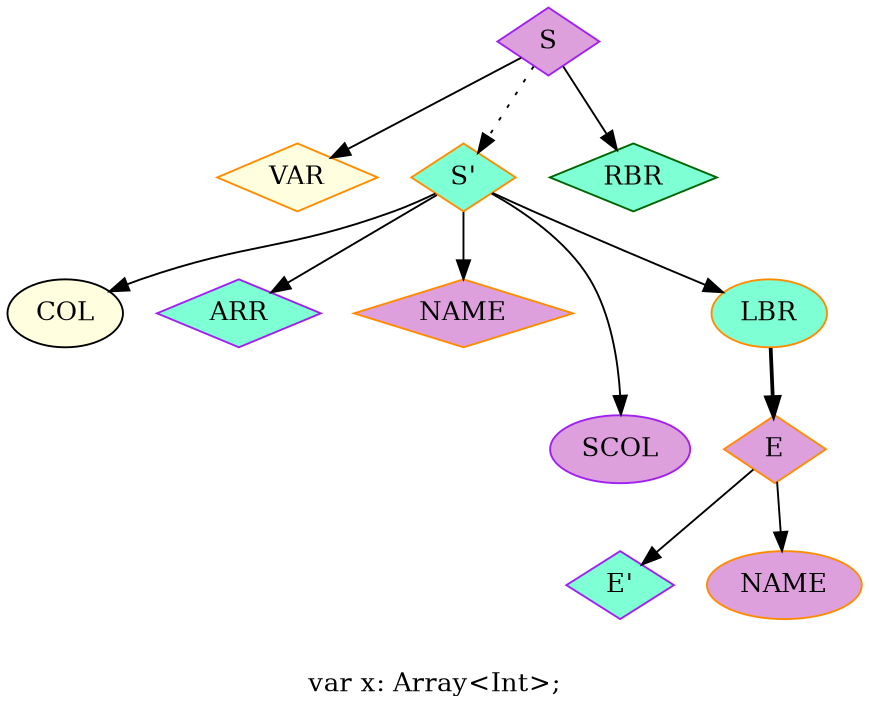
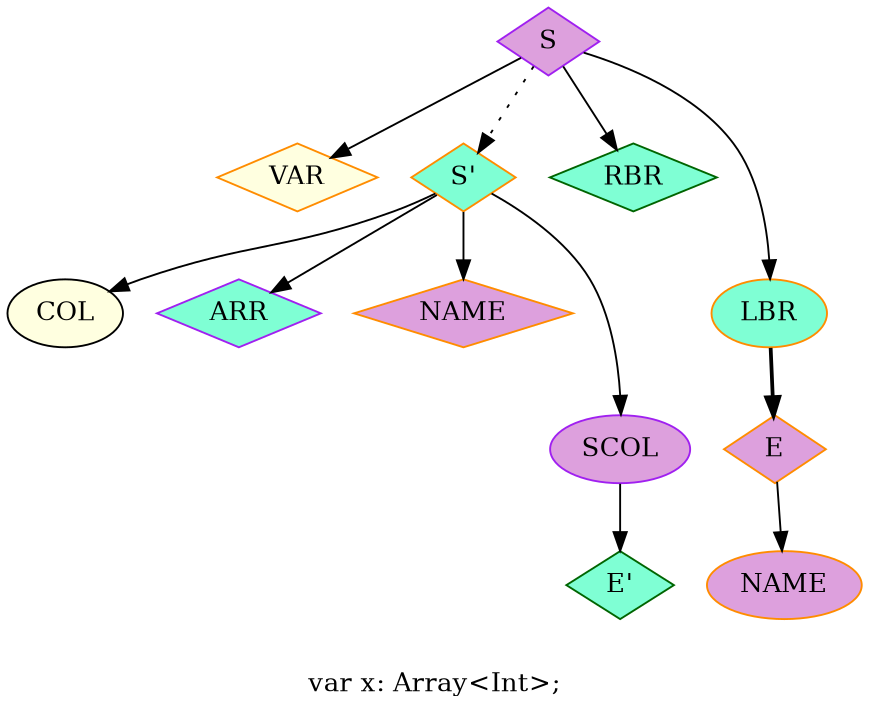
  digraph {
    label="var x: Array<Int>;"
    node [color=darkorange fillcolor=plum shape=diamond style=filled]
    edge [style=solid]
    n1 [color=purple label=S]
    n2 [fillcolor=lightyellow label=VAR]
    n3 [fillcolor=aquamarine label="S'"]
    n4 [color=darkgreen fillcolor=aquamarine label=RBR]
    n5 [label=NAME]
    n6 [color=black fillcolor=lightyellow label=COL shape=ellipse]
    n7 [color=purple fillcolor=aquamarine label=ARR]
    n8 [fillcolor=aquamarine label=LBR shape=ellipse]
    n9 [color=purple label=SCOL shape=ellipse]
    n10 [label=E]
    n11 [label=NAME shape=ellipse]
-   n12 [color=purple fillcolor=aquamarine label="E'"]
+   n12 [color=darkgreen fillcolor=aquamarine label="E'"]
    n1 -> n2
    n1 -> n3 [style=dotted]
    n1 -> n4
    n3 -> n5
    n3 -> n6
    n3 -> n7
-   n3 -> n8
+   n1 -> n8
    n3 -> n9
    n8 -> n10 [style=bold]
    n10 -> n11
-   n10 -> n12
+   n9 -> n12
  }
